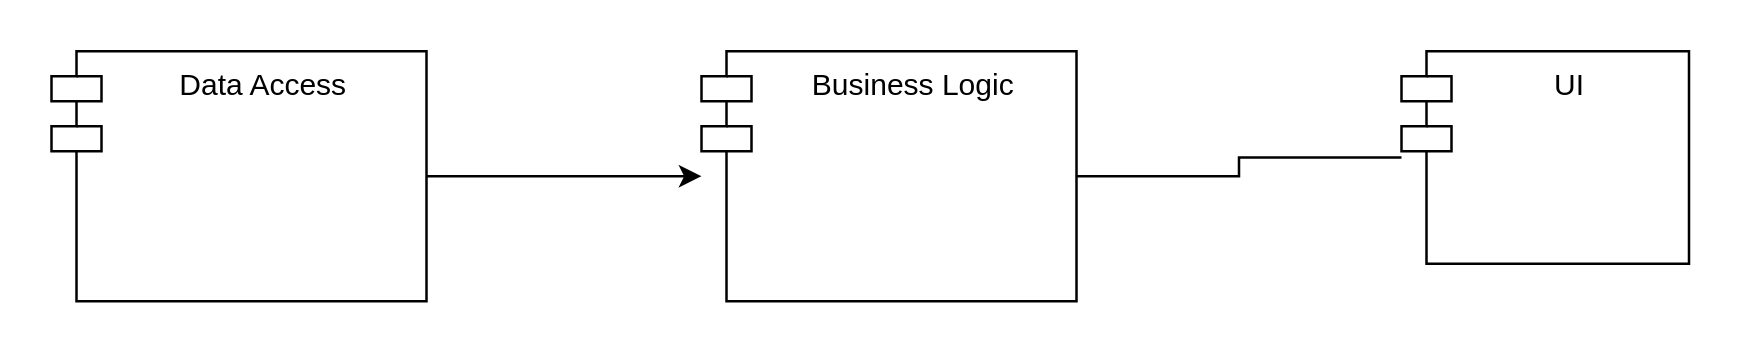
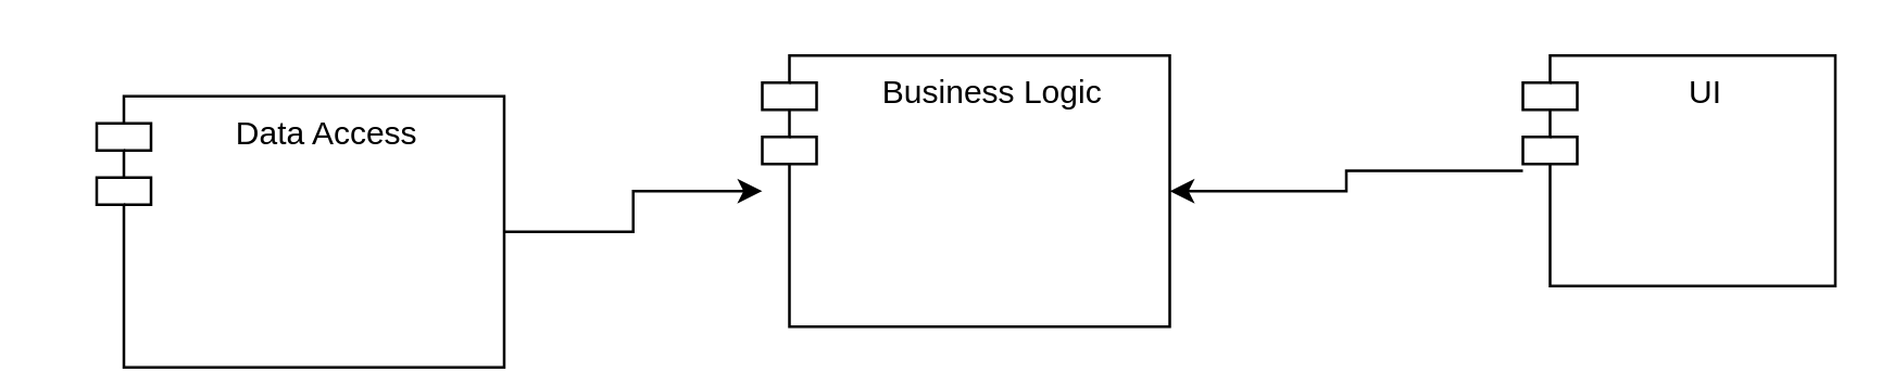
  <mxCell id="0" />
  <mxCell id="1" parent="0" />
  <mxCell id="2" style="edgeStyle=orthogonalEdgeStyle;rounded=0;orthogonalLoop=1;jettySize=auto;html=1;" edge="1" parent="1" source="3" target="4"><mxGeometry relative="1" as="geometry"><mxPoint x="180" y="70" as="targetPoint" /></mxGeometry></mxCell>
- <mxCell id="3" value="Data Access" style="shape=module;align=left;spacingLeft=20;align=center;verticalAlign=top;whiteSpace=wrap;html=1;" vertex="1" parent="1"><mxGeometry x="20" y="20" width="150" height="100" as="geometry" /></mxCell>
+ <mxCell id="3" value="Data Access" style="shape=module;align=left;spacingLeft=20;align=center;verticalAlign=top;whiteSpace=wrap;html=1;" vertex="1" parent="1"><mxGeometry x="35" y="35" width="150" height="100" as="geometry" /></mxCell>
  <mxCell id="4" value="Business Logic" style="shape=module;align=left;spacingLeft=20;align=center;verticalAlign=top;whiteSpace=wrap;html=1;" vertex="1" parent="1"><mxGeometry x="280" y="20" width="150" height="100" as="geometry" /></mxCell>
- <mxCell id="5" style="edgeStyle=orthogonalEdgeStyle;rounded=0;orthogonalLoop=1;jettySize=auto;html=1;endArrow=none;" edge="1" parent="1" source="6" target="4"><mxGeometry relative="1" as="geometry" /></mxCell>
+ <mxCell id="5" style="edgeStyle=orthogonalEdgeStyle;rounded=0;orthogonalLoop=1;jettySize=auto;html=1;" edge="1" parent="1" source="6" target="4"><mxGeometry relative="1" as="geometry" /></mxCell>
  <mxCell id="6" value="UI" style="shape=module;align=left;spacingLeft=20;align=center;verticalAlign=top;whiteSpace=wrap;html=1;" vertex="1" parent="1"><mxGeometry x="560" y="20" width="115" height="85" as="geometry" /></mxCell>
